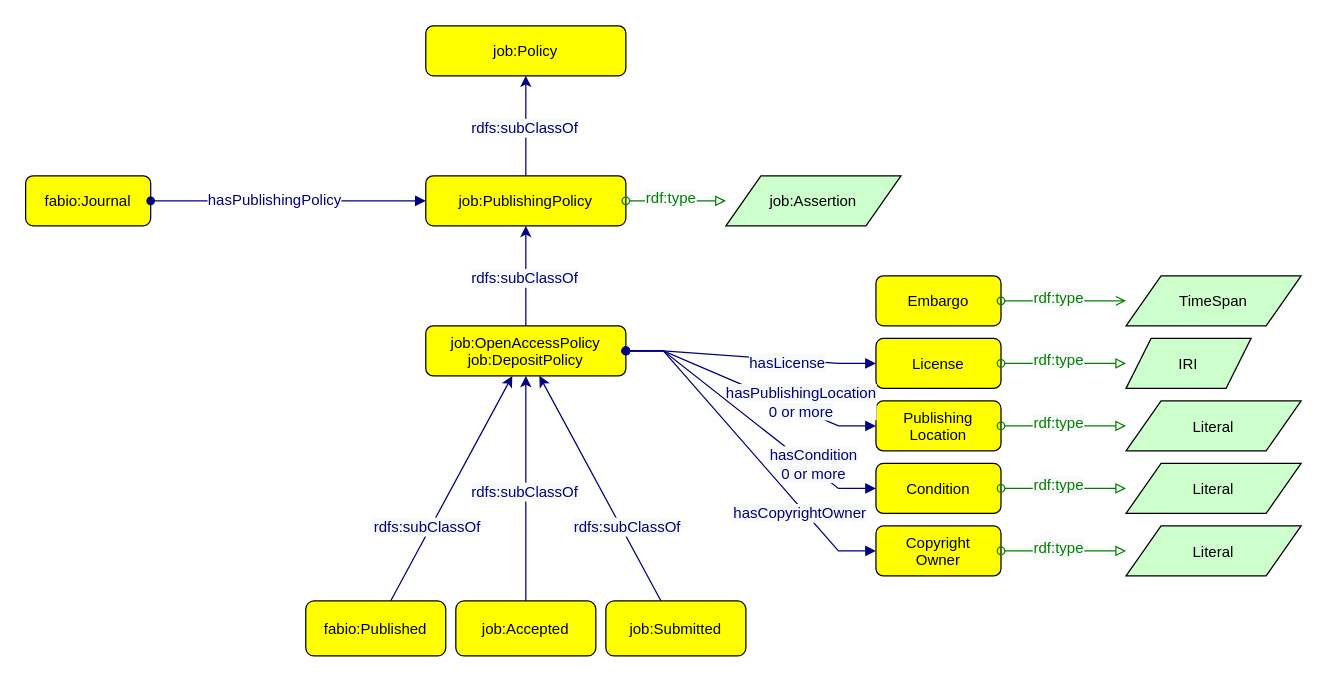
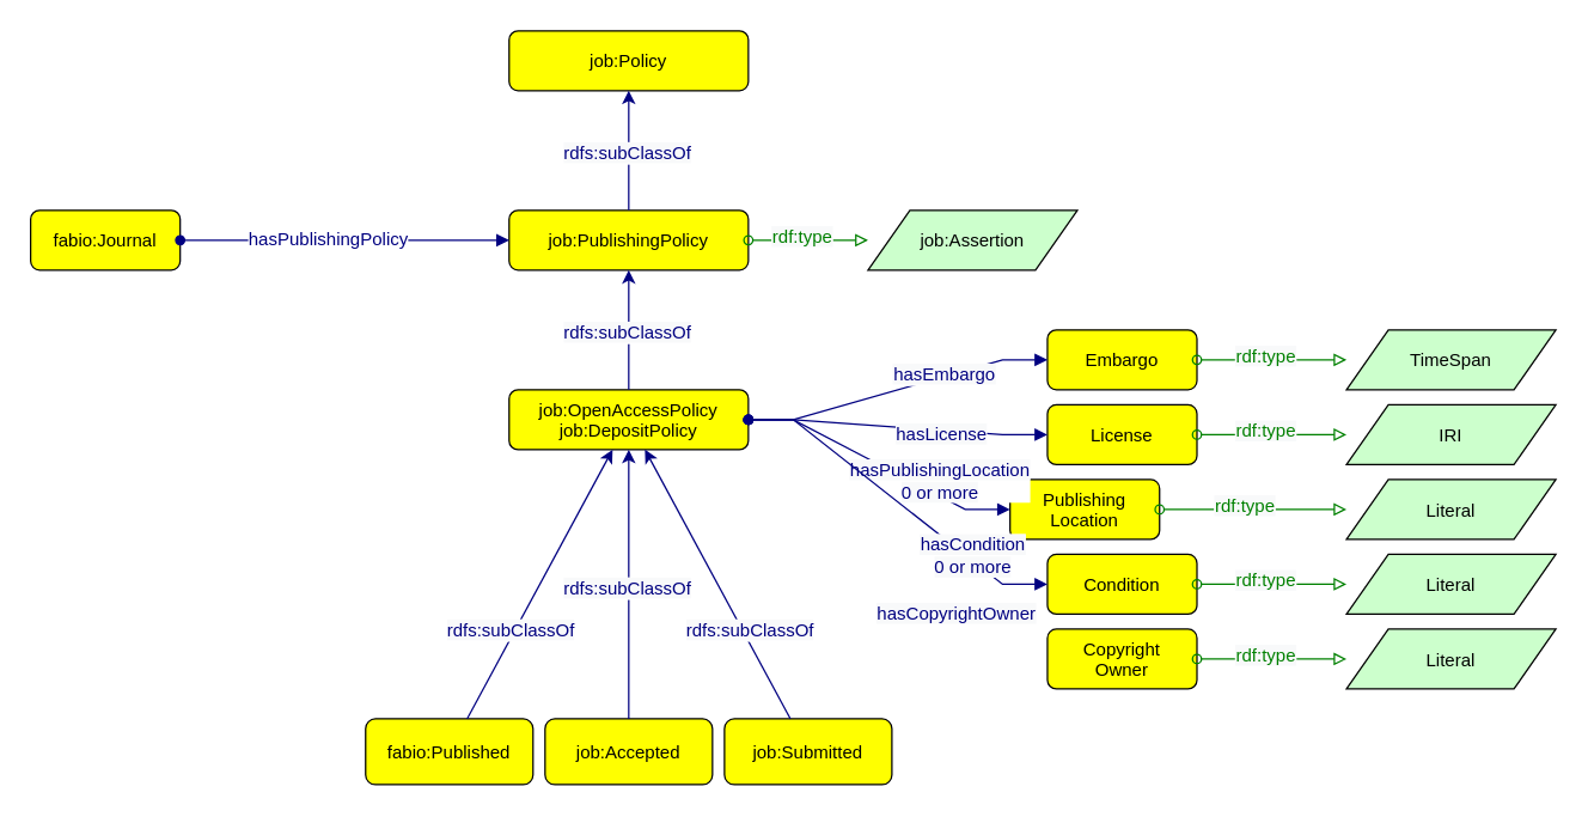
  <mxCell id="0" />
  <mxCell id="1" parent="0" />
  <mxCell id="2" value="fabio:Journal" style="graphMlID=n4;shape=rect;rounded=1;arcsize=30;fillColor=#ffff00;strokeColor=#000000;strokeWidth=1.0;fontFamily=Helvetica;fontSize=12;" parent="1" vertex="1"><mxGeometry x="20" y="140" width="100" height="40" as="geometry" /></mxCell>
  <mxCell id="3" value="job:PublishingPolicy" style="graphMlID=n4;shape=rect;rounded=1;arcsize=30;fillColor=#ffff00;strokeColor=#000000;strokeWidth=1.0;fontFamily=Helvetica;fontSize=12;" parent="1" vertex="1"><mxGeometry x="340" y="140" width="160" height="40" as="geometry" /></mxCell>
  <mxCell id="4" value="" style="graphMlID=e0;rounded=0;endArrow=block;strokeColor=#000080;strokeWidth=1.0;startArrow=oval;startFill=1;endFill=1;fontFamily=Helvetica;elbow=vertical;fontSize=12;" parent="1" source="2" target="3" edge="1"><mxGeometry relative="1" as="geometry"><mxPoint x="280" y="190.082" as="sourcePoint" /><mxPoint x="431" y="190" as="targetPoint" /></mxGeometry></mxCell>
  <mxCell id="5" value="hasPublishingPolicy" style="edgeLabel;html=1;align=center;verticalAlign=middle;resizable=0;points=[];fontSize=12;fontFamily=Helvetica;fontColor=#000080;" parent="4" vertex="1" connectable="0"><mxGeometry x="-0.105" y="1" relative="1" as="geometry"><mxPoint as="offset" /></mxGeometry></mxCell>
  <mxCell id="6" value="job:Assertion" style="graphMlID=n6;shape=parallelogram;fillColor=#ccffcc;strokeColor=#000000;strokeWidth=1.0;fontFamily=Helvetica;fontSize=12;perimeterSpacing=0;" parent="1" vertex="1"><mxGeometry x="580" y="140" width="140" height="40" as="geometry" /></mxCell>
  <mxCell id="7" value="" style="graphMlID=e2;endArrow=block;strokeColor=#008000;strokeWidth=1.0;startArrow=oval;startFill=0;endFill=0;fontFamily=Helvetica;fontSize=12;rounded=0;elbow=vertical;" parent="1" source="3" target="6" edge="1"><mxGeometry relative="1" as="geometry"><mxPoint x="530" y="172.197" as="sourcePoint" /><mxPoint x="465.001" y="161" as="targetPoint" /></mxGeometry></mxCell>
  <mxCell id="8" value="&lt;font color=&quot;#008000&quot; style=&quot;font-size: 12px;&quot;&gt;&lt;span style=&quot;background-color: rgb(248, 249, 250); font-size: 12px;&quot;&gt;rdf:type&lt;/span&gt;&lt;/font&gt;" style="text;html=1;align=center;verticalAlign=middle;resizable=0;points=[];labelBackgroundColor=#ffffff;fontFamily=Helvetica;fontSize=12;" parent="7" vertex="1" connectable="0"><mxGeometry x="-0.09" y="3" relative="1" as="geometry"><mxPoint x="-1" as="offset" /></mxGeometry></mxCell>
  <mxCell id="9" value="job:OpenAccessPolicy&#10;job:DepositPolicy" style="graphMlID=n4;shape=rect;rounded=1;arcsize=30;fillColor=#ffff00;strokeColor=#000000;strokeWidth=1.0;fontFamily=Helvetica;fontSize=12;" parent="1" vertex="1"><mxGeometry x="340" y="260" width="160" height="40" as="geometry" /></mxCell>
  <mxCell id="10" value="job:Policy" style="graphMlID=n4;shape=rect;rounded=1;arcsize=30;fillColor=#ffff00;strokeColor=#000000;strokeWidth=1.0;fontFamily=Helvetica;fontSize=12;" parent="1" vertex="1"><mxGeometry x="340" y="20" width="160" height="40" as="geometry" /></mxCell>
  <mxCell id="11" value="fabio:Published" style="graphMlID=n4;shape=rect;rounded=1;arcsize=30;fillColor=#ffff00;strokeColor=#000000;strokeWidth=1.0;fontFamily=Helvetica;fontSize=12;" parent="1" vertex="1"><mxGeometry x="244.02" y="480" width="111.97" height="44" as="geometry" /></mxCell>
  <mxCell id="12" value="job:Submitted" style="graphMlID=n4;shape=rect;rounded=1;arcsize=30;fillColor=#ffff00;strokeColor=#000000;strokeWidth=1.0;fontFamily=Helvetica;fontSize=12;" parent="1" vertex="1"><mxGeometry x="484.02" y="480" width="111.97" height="44" as="geometry" /></mxCell>
  <mxCell id="13" value="job:Accepted" style="graphMlID=n4;shape=rect;rounded=1;arcsize=30;fillColor=#ffff00;strokeColor=#000000;strokeWidth=1.0;fontFamily=Helvetica;fontSize=12;" parent="1" vertex="1"><mxGeometry x="364.02" y="480" width="111.97" height="44" as="geometry" /></mxCell>
  <mxCell id="14" value="Embargo" style="graphMlID=n4;shape=rect;rounded=1;arcsize=30;fillColor=#ffff00;strokeColor=#000000;strokeWidth=1.0;fontFamily=Helvetica;fontSize=12;" parent="1" vertex="1"><mxGeometry x="700" y="220" width="100" height="40" as="geometry" /></mxCell>
  <mxCell id="15" value="License" style="graphMlID=n4;shape=rect;rounded=1;arcsize=30;fillColor=#ffff00;strokeColor=#000000;strokeWidth=1.0;fontFamily=Helvetica;fontSize=12;" parent="1" vertex="1"><mxGeometry x="700" y="270" width="100" height="40" as="geometry" /></mxCell>
- <mxCell id="16" value="Publishing&#10;Location" style="graphMlID=n4;shape=rect;rounded=1;arcsize=30;fillColor=#ffff00;strokeColor=#000000;strokeWidth=1.0;fontFamily=Helvetica;fontSize=12;" parent="1" vertex="1"><mxGeometry x="700" y="320" width="100" height="40" as="geometry" /></mxCell>
+ <mxCell id="16" value="Publishing&#10;Location" style="graphMlID=n4;shape=rect;rounded=1;arcsize=30;fillColor=#ffff00;strokeColor=#000000;strokeWidth=1.0;fontFamily=Helvetica;fontSize=12;" parent="1" vertex="1"><mxGeometry x="675" y="320" width="100" height="40" as="geometry" /></mxCell>
  <mxCell id="17" value="" style="graphMlID=e0;rounded=0;endArrow=classic;strokeColor=#000080;strokeWidth=1.0;startArrow=none;startFill=0;endFill=1;fontFamily=Helvetica;fontSize=12;" parent="1" source="11" target="9" edge="1"><mxGeometry relative="1" as="geometry"><mxPoint x="370" y="400.082" as="sourcePoint" /><mxPoint x="521" y="400" as="targetPoint" /></mxGeometry></mxCell>
  <mxCell id="18" value="&lt;font color=&quot;#000080&quot; style=&quot;font-size: 12px;&quot;&gt;&lt;span style=&quot;font-size: 12px; background-color: rgb(248, 249, 250);&quot;&gt;rdfs:subClassOf&lt;/span&gt;&lt;/font&gt;" style="text;html=1;align=center;verticalAlign=middle;resizable=0;points=[];labelBackgroundColor=#ffffff;fontSize=12;fontFamily=Helvetica;" parent="17" vertex="1" connectable="0"><mxGeometry x="-0.017" y="2" relative="1" as="geometry"><mxPoint x="-18" y="30" as="offset" /></mxGeometry></mxCell>
  <mxCell id="19" value="" style="graphMlID=e0;rounded=0;endArrow=classic;strokeColor=#000080;strokeWidth=1.0;startArrow=none;startFill=0;endFill=1;fontFamily=Helvetica;fontSize=12;" parent="1" source="13" target="9" edge="1"><mxGeometry relative="1" as="geometry"><mxPoint x="321.896" y="490" as="sourcePoint" /><mxPoint x="419.19" y="310" as="targetPoint" /></mxGeometry></mxCell>
  <mxCell id="20" value="&lt;font color=&quot;#000080&quot; style=&quot;font-size: 12px;&quot;&gt;&lt;span style=&quot;font-size: 12px; background-color: rgb(248, 249, 250);&quot;&gt;rdfs:subClassOf&lt;/span&gt;&lt;/font&gt;" style="text;html=1;align=center;verticalAlign=middle;resizable=0;points=[];labelBackgroundColor=#ffffff;fontSize=12;fontFamily=Helvetica;" parent="19" vertex="1" connectable="0"><mxGeometry x="-0.017" y="2" relative="1" as="geometry"><mxPoint as="offset" /></mxGeometry></mxCell>
  <mxCell id="21" value="" style="graphMlID=e0;rounded=0;endArrow=classic;strokeColor=#000080;strokeWidth=1.0;startArrow=none;startFill=0;endFill=1;fontFamily=Helvetica;fontSize=12;" parent="1" source="12" target="9" edge="1"><mxGeometry relative="1" as="geometry"><mxPoint x="331.896" y="500" as="sourcePoint" /><mxPoint x="429.19" y="320" as="targetPoint" /></mxGeometry></mxCell>
  <mxCell id="22" value="&lt;font color=&quot;#000080&quot; style=&quot;font-size: 12px;&quot;&gt;&lt;span style=&quot;font-size: 12px; background-color: rgb(248, 249, 250);&quot;&gt;rdfs:subClassOf&lt;/span&gt;&lt;/font&gt;" style="text;html=1;align=center;verticalAlign=middle;resizable=0;points=[];labelBackgroundColor=#ffffff;fontSize=12;fontFamily=Helvetica;" parent="21" vertex="1" connectable="0"><mxGeometry x="-0.017" y="2" relative="1" as="geometry"><mxPoint x="22" y="28" as="offset" /></mxGeometry></mxCell>
  <mxCell id="23" value="" style="graphMlID=e0;rounded=0;endArrow=classic;strokeColor=#000080;strokeWidth=1.0;startArrow=none;startFill=0;endFill=1;fontFamily=Helvetica;fontSize=12;" parent="1" source="9" target="3" edge="1"><mxGeometry relative="1" as="geometry"><mxPoint x="341.896" y="510" as="sourcePoint" /><mxPoint x="439.19" y="330" as="targetPoint" /></mxGeometry></mxCell>
  <mxCell id="24" value="&lt;font color=&quot;#000080&quot; style=&quot;font-size: 12px;&quot;&gt;&lt;span style=&quot;font-size: 12px; background-color: rgb(248, 249, 250);&quot;&gt;rdfs:subClassOf&lt;/span&gt;&lt;/font&gt;" style="text;html=1;align=center;verticalAlign=middle;resizable=0;points=[];labelBackgroundColor=#ffffff;fontSize=12;fontFamily=Helvetica;" parent="23" vertex="1" connectable="0"><mxGeometry x="-0.017" y="2" relative="1" as="geometry"><mxPoint as="offset" /></mxGeometry></mxCell>
  <mxCell id="25" value="" style="graphMlID=e0;rounded=0;endArrow=classic;strokeColor=#000080;strokeWidth=1.0;startArrow=none;startFill=0;endFill=1;fontFamily=Helvetica;fontSize=12;" parent="1" source="3" target="10" edge="1"><mxGeometry relative="1" as="geometry"><mxPoint x="430" y="270" as="sourcePoint" /><mxPoint x="430" y="190" as="targetPoint" /></mxGeometry></mxCell>
  <mxCell id="26" value="&lt;font color=&quot;#000080&quot; style=&quot;font-size: 12px;&quot;&gt;&lt;span style=&quot;font-size: 12px; background-color: rgb(248, 249, 250);&quot;&gt;rdfs:subClassOf&lt;/span&gt;&lt;/font&gt;" style="text;html=1;align=center;verticalAlign=middle;resizable=0;points=[];labelBackgroundColor=#ffffff;fontSize=12;fontFamily=Helvetica;" parent="25" vertex="1" connectable="0"><mxGeometry x="-0.017" y="2" relative="1" as="geometry"><mxPoint as="offset" /></mxGeometry></mxCell>
+ <mxCell id="27" value="" style="graphMlID=e0;rounded=0;endArrow=block;strokeColor=#000080;strokeWidth=1.0;startArrow=oval;startFill=1;endFill=1;edgeStyle=entityRelationEdgeStyle;fontFamily=Helvetica;fontSize=12;" parent="1" source="9" target="14" edge="1"><mxGeometry relative="1" as="geometry"><mxPoint x="430" y="270" as="sourcePoint" /><mxPoint x="430" y="190" as="targetPoint" /></mxGeometry></mxCell>
+ <mxCell id="28" value="&lt;font color=&quot;#000080&quot; style=&quot;font-size: 12px;&quot;&gt;&lt;span style=&quot;font-size: 12px; background-color: rgb(248, 249, 250);&quot;&gt;hasEmbargo&lt;/span&gt;&lt;/font&gt;" style="text;html=1;align=center;verticalAlign=middle;resizable=0;points=[];labelBackgroundColor=#ffffff;fontSize=12;fontFamily=Helvetica;" parent="27" vertex="1" connectable="0"><mxGeometry x="-0.017" y="2" relative="1" as="geometry"><mxPoint x="33" y="-9" as="offset" /></mxGeometry></mxCell>
  <mxCell id="29" value="" style="graphMlID=e0;rounded=0;endArrow=block;strokeColor=#000080;strokeWidth=1.0;startArrow=oval;startFill=1;endFill=1;edgeStyle=entityRelationEdgeStyle;fontFamily=Helvetica;fontSize=12;" parent="1" source="9" target="15" edge="1"><mxGeometry relative="1" as="geometry"><mxPoint x="440" y="270" as="sourcePoint" /><mxPoint x="440" y="200" as="targetPoint" /></mxGeometry></mxCell>
  <mxCell id="30" value="&lt;font color=&quot;#000080&quot; style=&quot;font-size: 12px;&quot;&gt;&lt;span style=&quot;font-size: 12px; background-color: rgb(248, 249, 250);&quot;&gt;hasLicense&lt;/span&gt;&lt;/font&gt;" style="text;html=1;align=center;verticalAlign=middle;resizable=0;points=[];labelBackgroundColor=#ffffff;fontSize=12;fontFamily=Helvetica;" parent="29" vertex="1" connectable="0"><mxGeometry x="-0.017" y="2" relative="1" as="geometry"><mxPoint x="31" y="7" as="offset" /></mxGeometry></mxCell>
  <mxCell id="31" value="" style="graphMlID=e0;rounded=0;endArrow=block;strokeColor=#000080;strokeWidth=1.0;startArrow=oval;startFill=1;endFill=1;edgeStyle=entityRelationEdgeStyle;fontFamily=Helvetica;fontSize=12;" parent="1" source="9" target="16" edge="1"><mxGeometry relative="1" as="geometry"><mxPoint x="450" y="290" as="sourcePoint" /><mxPoint x="450" y="210" as="targetPoint" /></mxGeometry></mxCell>
  <mxCell id="32" value="&lt;font color=&quot;#000080&quot; style=&quot;font-size: 12px;&quot;&gt;&lt;span style=&quot;background-color: rgb(248, 249, 250); font-size: 12px;&quot;&gt;hasPublishingLocation&lt;br style=&quot;font-size: 12px;&quot;&gt;0 or more&lt;br style=&quot;font-size: 12px;&quot;&gt;&lt;/span&gt;&lt;/font&gt;" style="text;html=1;align=center;verticalAlign=middle;resizable=0;points=[];labelBackgroundColor=#ffffff;fontSize=12;fontFamily=Helvetica;" parent="31" vertex="1" connectable="0"><mxGeometry x="-0.017" y="2" relative="1" as="geometry"><mxPoint x="41" y="13" as="offset" /></mxGeometry></mxCell>
  <mxCell id="33" value="TimeSpan" style="graphMlID=n6;shape=parallelogram;fillColor=#ccffcc;strokeColor=#000000;strokeWidth=1.0;fontFamily=Helvetica;fontSize=12;perimeterSpacing=0;" parent="1" vertex="1"><mxGeometry x="900" y="220" width="140" height="40" as="geometry" /></mxCell>
- <mxCell id="34" value="IRI" style="graphMlID=n6;shape=parallelogram;fillColor=#ccffcc;strokeColor=#000000;strokeWidth=1.0;fontFamily=Helvetica;fontSize=12;perimeterSpacing=0;" parent="1" vertex="1"><mxGeometry x="900" y="270" width="100" height="40" as="geometry" /></mxCell>
+ <mxCell id="34" value="IRI" style="graphMlID=n6;shape=parallelogram;fillColor=#ccffcc;strokeColor=#000000;strokeWidth=1.0;fontFamily=Helvetica;fontSize=12;perimeterSpacing=0;" parent="1" vertex="1"><mxGeometry x="900" y="270" width="140" height="40" as="geometry" /></mxCell>
  <mxCell id="35" value="Literal" style="graphMlID=n6;shape=parallelogram;fillColor=#ccffcc;strokeColor=#000000;strokeWidth=1.0;fontFamily=Helvetica;fontSize=12;perimeterSpacing=0;" parent="1" vertex="1"><mxGeometry x="900" y="320" width="140" height="40" as="geometry" /></mxCell>
- <mxCell id="36" value="" style="graphMlID=e2;endArrow=open;strokeColor=#008000;strokeWidth=1.0;startArrow=oval;startFill=0;endFill=0;fontFamily=Helvetica;fontSize=12;rounded=0;elbow=vertical;" parent="1" source="14" target="33" edge="1"><mxGeometry relative="1" as="geometry"><mxPoint x="820" y="190" as="sourcePoint" /><mxPoint x="900" y="190" as="targetPoint" /></mxGeometry></mxCell>
+ <mxCell id="36" value="" style="graphMlID=e2;endArrow=block;strokeColor=#008000;strokeWidth=1.0;startArrow=oval;startFill=0;endFill=0;fontFamily=Helvetica;fontSize=12;rounded=0;elbow=vertical;" parent="1" source="14" target="33" edge="1"><mxGeometry relative="1" as="geometry"><mxPoint x="820" y="190" as="sourcePoint" /><mxPoint x="900" y="190" as="targetPoint" /></mxGeometry></mxCell>
  <mxCell id="37" value="&lt;font color=&quot;#008000&quot; style=&quot;font-size: 12px;&quot;&gt;&lt;span style=&quot;background-color: rgb(248, 249, 250); font-size: 12px;&quot;&gt;rdf:type&lt;/span&gt;&lt;/font&gt;" style="text;html=1;align=center;verticalAlign=middle;resizable=0;points=[];labelBackgroundColor=#ffffff;fontFamily=Helvetica;fontSize=12;" parent="36" vertex="1" connectable="0"><mxGeometry x="-0.09" y="3" relative="1" as="geometry"><mxPoint x="-1" as="offset" /></mxGeometry></mxCell>
  <mxCell id="38" value="" style="graphMlID=e2;endArrow=block;strokeColor=#008000;strokeWidth=1.0;startArrow=oval;startFill=0;endFill=0;fontFamily=Helvetica;fontSize=12;rounded=0;elbow=vertical;" parent="1" source="15" target="34" edge="1"><mxGeometry relative="1" as="geometry"><mxPoint x="807" y="289.66" as="sourcePoint" /><mxPoint x="867" y="289.66" as="targetPoint" /></mxGeometry></mxCell>
  <mxCell id="39" value="&lt;font color=&quot;#008000&quot; style=&quot;font-size: 12px;&quot;&gt;&lt;span style=&quot;background-color: rgb(248, 249, 250); font-size: 12px;&quot;&gt;rdf:type&lt;/span&gt;&lt;/font&gt;" style="text;html=1;align=center;verticalAlign=middle;resizable=0;points=[];labelBackgroundColor=#ffffff;fontFamily=Helvetica;fontSize=12;" parent="38" vertex="1" connectable="0"><mxGeometry x="-0.09" y="3" relative="1" as="geometry"><mxPoint x="-1" as="offset" /></mxGeometry></mxCell>
  <mxCell id="40" value="" style="graphMlID=e2;endArrow=block;strokeColor=#008000;strokeWidth=1.0;startArrow=oval;startFill=0;endFill=0;fontFamily=Helvetica;fontSize=12;rounded=0;elbow=vertical;" parent="1" source="16" target="35" edge="1"><mxGeometry relative="1" as="geometry"><mxPoint x="820" y="350" as="sourcePoint" /><mxPoint x="880" y="350" as="targetPoint" /></mxGeometry></mxCell>
  <mxCell id="41" value="&lt;font color=&quot;#008000&quot; style=&quot;font-size: 12px;&quot;&gt;&lt;span style=&quot;background-color: rgb(248, 249, 250); font-size: 12px;&quot;&gt;rdf:type&lt;/span&gt;&lt;/font&gt;" style="text;html=1;align=center;verticalAlign=middle;resizable=0;points=[];labelBackgroundColor=#ffffff;fontFamily=Helvetica;fontSize=12;" parent="40" vertex="1" connectable="0"><mxGeometry x="-0.09" y="3" relative="1" as="geometry"><mxPoint x="-1" as="offset" /></mxGeometry></mxCell>
  <mxCell id="42" value="Condition" style="graphMlID=n4;shape=rect;rounded=1;arcsize=30;fillColor=#ffff00;strokeColor=#000000;strokeWidth=1.0;fontFamily=Helvetica;fontSize=12;" parent="1" vertex="1"><mxGeometry x="700" y="370" width="100" height="40" as="geometry" /></mxCell>
  <mxCell id="43" value="" style="graphMlID=e0;rounded=0;endArrow=block;strokeColor=#000080;strokeWidth=1.0;startArrow=oval;startFill=1;endFill=1;edgeStyle=entityRelationEdgeStyle;fontFamily=Helvetica;fontSize=12;" parent="1" source="9" target="42" edge="1"><mxGeometry relative="1" as="geometry"><mxPoint x="500" y="330" as="sourcePoint" /><mxPoint x="450" y="260" as="targetPoint" /></mxGeometry></mxCell>
  <mxCell id="44" value="&lt;font color=&quot;#000080&quot; style=&quot;font-size: 12px;&quot;&gt;&lt;span style=&quot;background-color: rgb(248, 249, 250); font-size: 12px;&quot;&gt;hasCondition&lt;br style=&quot;font-size: 12px;&quot;&gt;0 or more&lt;br style=&quot;font-size: 12px;&quot;&gt;&lt;/span&gt;&lt;/font&gt;" style="text;html=1;align=center;verticalAlign=middle;resizable=0;points=[];labelBackgroundColor=#ffffff;fontSize=12;fontFamily=Helvetica;" parent="43" vertex="1" connectable="0"><mxGeometry x="-0.017" y="2" relative="1" as="geometry"><mxPoint x="50" y="38" as="offset" /></mxGeometry></mxCell>
  <mxCell id="45" value="Literal" style="graphMlID=n6;shape=parallelogram;fillColor=#ccffcc;strokeColor=#000000;strokeWidth=1.0;fontFamily=Helvetica;fontSize=12;perimeterSpacing=0;" parent="1" vertex="1"><mxGeometry x="900" y="370" width="140" height="40" as="geometry" /></mxCell>
  <mxCell id="46" value="" style="graphMlID=e2;endArrow=block;strokeColor=#008000;strokeWidth=1.0;startArrow=oval;startFill=0;endFill=0;fontFamily=Helvetica;fontSize=12;rounded=0;elbow=vertical;" parent="1" source="42" target="45" edge="1"><mxGeometry relative="1" as="geometry"><mxPoint x="820" y="400" as="sourcePoint" /><mxPoint x="880" y="400" as="targetPoint" /></mxGeometry></mxCell>
  <mxCell id="47" value="&lt;font color=&quot;#008000&quot; style=&quot;font-size: 12px;&quot;&gt;&lt;span style=&quot;background-color: rgb(248, 249, 250); font-size: 12px;&quot;&gt;rdf:type&lt;/span&gt;&lt;/font&gt;" style="text;html=1;align=center;verticalAlign=middle;resizable=0;points=[];labelBackgroundColor=#ffffff;fontFamily=Helvetica;fontSize=12;" parent="46" vertex="1" connectable="0"><mxGeometry x="-0.09" y="3" relative="1" as="geometry"><mxPoint x="-1" as="offset" /></mxGeometry></mxCell>
  <mxCell id="48" value="Copyright&#10;Owner" style="graphMlID=n4;shape=rect;rounded=1;arcsize=30;fillColor=#FFFF00;strokeColor=#000000;strokeWidth=1;fontFamily=Helvetica;fontSize=12;perimeterSpacing=0;" parent="1" vertex="1"><mxGeometry x="700" y="420" width="100" height="40" as="geometry" /></mxCell>
- <mxCell id="49" value="" style="graphMlID=e0;rounded=0;endArrow=block;strokeColor=#000080;strokeWidth=1.0;startArrow=oval;startFill=1;endFill=1;edgeStyle=entityRelationEdgeStyle;fontFamily=Helvetica;fontSize=12;" parent="1" source="9" target="48" edge="1"><mxGeometry relative="1" as="geometry"><mxPoint x="500" y="330" as="sourcePoint" /><mxPoint x="450" y="310" as="targetPoint" /></mxGeometry></mxCell>
  <mxCell id="50" value="Literal" style="graphMlID=n6;shape=parallelogram;fillColor=#ccffcc;strokeColor=#000000;strokeWidth=1.0;fontFamily=Helvetica;fontSize=12;perimeterSpacing=0;" parent="1" vertex="1"><mxGeometry x="900" y="420" width="140" height="40" as="geometry" /></mxCell>
  <mxCell id="51" value="" style="graphMlID=e2;endArrow=block;strokeColor=#008000;strokeWidth=1.0;startArrow=oval;startFill=0;endFill=0;fontFamily=Helvetica;fontSize=12;rounded=0;elbow=vertical;" parent="1" source="48" target="50" edge="1"><mxGeometry relative="1" as="geometry"><mxPoint x="810" y="400" as="sourcePoint" /><mxPoint x="870" y="400" as="targetPoint" /></mxGeometry></mxCell>
  <mxCell id="52" value="&lt;font color=&quot;#008000&quot; style=&quot;font-size: 12px;&quot;&gt;&lt;span style=&quot;background-color: rgb(248, 249, 250); font-size: 12px;&quot;&gt;rdf:type&lt;/span&gt;&lt;/font&gt;" style="text;html=1;align=center;verticalAlign=middle;resizable=0;points=[];labelBackgroundColor=#ffffff;fontFamily=Helvetica;fontSize=12;" parent="51" vertex="1" connectable="0"><mxGeometry x="-0.09" y="3" relative="1" as="geometry"><mxPoint x="-1" as="offset" /></mxGeometry></mxCell>
  <mxCell id="53" value="&lt;font color=&quot;#000080&quot; style=&quot;font-size: 12px;&quot;&gt;&lt;span style=&quot;background-color: rgb(248, 249, 250); font-size: 12px;&quot;&gt;hasCopyrightOwner&lt;br style=&quot;font-size: 12px;&quot;&gt;&lt;/span&gt;&lt;/font&gt;" style="text;html=1;align=center;verticalAlign=middle;resizable=0;points=[];labelBackgroundColor=#ffffff;fontSize=12;fontFamily=Helvetica;" parent="1" vertex="1" connectable="0"><mxGeometry x="639.995" y="409.997" as="geometry"><mxPoint x="-1" as="offset" /></mxGeometry></mxCell>
